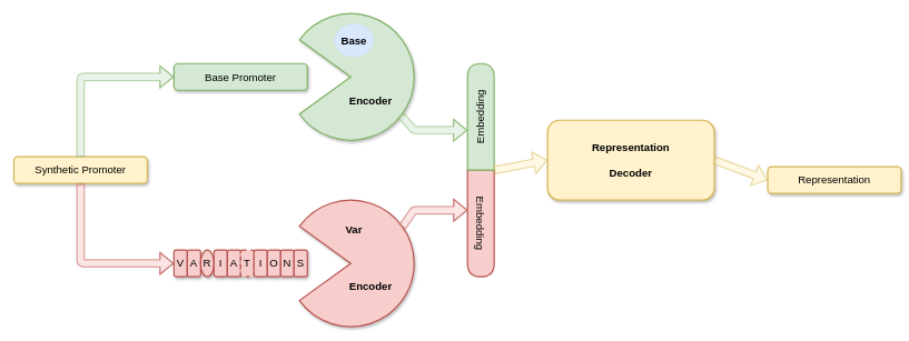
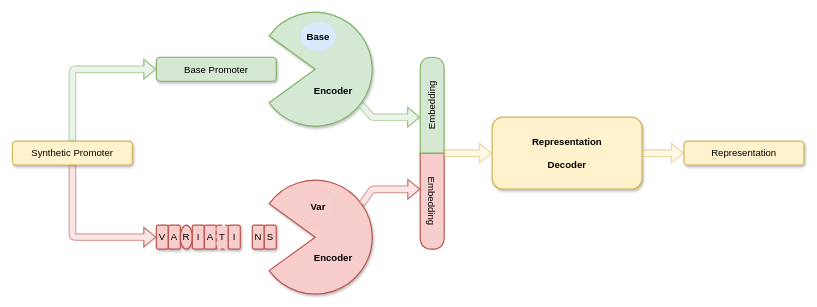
  <mxCell id="0" />
  <mxCell id="1" parent="0" />
  <mxCell id="2" value="&lt;font style=&quot;font-size: 16px;&quot;&gt;Synthetic Promoter&lt;/font&gt;" style="rounded=1;whiteSpace=wrap;html=1;fillColor=#fff2cc;strokeColor=#d6b656;shadow=1;glass=0;strokeWidth=2;" parent="1" vertex="1"><mxGeometry x="20" y="235" width="200" height="40" as="geometry" /></mxCell>
  <mxCell id="3" value="" style="shape=flexArrow;endArrow=classic;html=1;rounded=1;fontSize=16;exitX=0.5;exitY=0;exitDx=0;exitDy=0;fillColor=#d5e8d4;strokeColor=#82b366;shadow=0;opacity=50;strokeWidth=2;entryX=0;entryY=0.5;entryDx=0;entryDy=0;" parent="1" source="2" target="5" edge="1"><mxGeometry width="50" height="50" relative="1" as="geometry"><mxPoint x="380" y="235" as="sourcePoint" /><mxPoint x="260" y="75" as="targetPoint" /><Array as="points"><mxPoint x="120" y="115" /></Array></mxGeometry></mxCell>
  <mxCell id="4" value="" style="shape=flexArrow;endArrow=classic;html=1;rounded=1;shadow=0;fontSize=16;exitX=0.5;exitY=1;exitDx=0;exitDy=0;fillColor=#f8cecc;strokeColor=#b85450;opacity=50;strokeWidth=2;entryX=0;entryY=0.5;entryDx=0;entryDy=0;" parent="1" source="2" target="6" edge="1"><mxGeometry width="50" height="50" relative="1" as="geometry"><mxPoint x="350" y="395" as="sourcePoint" /><mxPoint x="260" y="435" as="targetPoint" /><Array as="points"><mxPoint x="120" y="395" /></Array></mxGeometry></mxCell>
  <mxCell id="5" value="&lt;font style=&quot;font-size: 16px;&quot;&gt;Base Promoter&lt;/font&gt;" style="rounded=1;whiteSpace=wrap;html=1;fillColor=#d5e8d4;strokeColor=#82b366;shadow=1;glass=0;strokeWidth=2;" parent="1" vertex="1"><mxGeometry x="260" y="95" width="200" height="40" as="geometry" /></mxCell>
  <mxCell id="6" value="&lt;font style=&quot;font-size: 16px;&quot;&gt;V&lt;/font&gt;" style="rounded=1;whiteSpace=wrap;html=1;fillColor=#f8cecc;strokeColor=#b85450;shadow=1;glass=0;fontSize=16;sketch=0;strokeWidth=2;" parent="1" vertex="1"><mxGeometry x="260" y="375" width="20" height="40" as="geometry" /></mxCell>
  <mxCell id="7" value="A" style="rounded=1;whiteSpace=wrap;html=1;fillColor=#f8cecc;strokeColor=#b85450;shadow=1;glass=0;fontSize=16;sketch=0;strokeWidth=2;" parent="1" vertex="1"><mxGeometry x="280" y="375" width="20" height="40" as="geometry" /></mxCell>
  <mxCell id="8" value="R" style="ellipse;fillColor=#f8cecc;strokeColor=#b85450;shadow=1;glass=0;fontSize=16;whiteSpace=wrap;html=1;labelBackgroundColor=none;labelBorderColor=none;sketch=0;strokeWidth=2;" parent="1" vertex="1"><mxGeometry x="300" y="375" width="20" height="40" as="geometry" /></mxCell>
  <mxCell id="9" value="I" style="rounded=1;fillColor=#f8cecc;strokeColor=#b85450;shadow=1;glass=0;fontSize=16;whiteSpace=wrap;html=1;labelBackgroundColor=none;labelBorderColor=none;sketch=0;strokeWidth=2;" parent="1" vertex="1"><mxGeometry x="320" y="375" width="20" height="40" as="geometry" /></mxCell>
  <mxCell id="10" value="A" style="rounded=1;fillColor=#f8cecc;strokeColor=#b85450;shadow=1;glass=0;fontSize=16;whiteSpace=wrap;html=1;labelBackgroundColor=none;labelBorderColor=none;sketch=0;strokeWidth=2;" parent="1" vertex="1"><mxGeometry x="340" y="375" width="20" height="40" as="geometry" /></mxCell>
  <mxCell id="11" value="T" style="rounded=1;fillColor=#f8cecc;strokeColor=#b85450;shadow=1;glass=0;fontSize=16;whiteSpace=wrap;html=1;labelBackgroundColor=none;labelBorderColor=none;sketch=0;strokeWidth=2;dashed=1;" parent="1" vertex="1"><mxGeometry x="360" y="375" width="20" height="40" as="geometry" /></mxCell>
  <mxCell id="12" value="I" style="rounded=1;fillColor=#f8cecc;strokeColor=#b85450;shadow=1;glass=0;fontSize=16;whiteSpace=wrap;html=1;labelBackgroundColor=none;labelBorderColor=none;sketch=0;strokeWidth=2;" parent="1" vertex="1"><mxGeometry x="380" y="375" width="20" height="40" as="geometry" /></mxCell>
- <mxCell id="13" value="O" style="rounded=1;fillColor=#f8cecc;strokeColor=#b85450;shadow=1;glass=0;fontSize=16;whiteSpace=wrap;html=1;labelBackgroundColor=none;labelBorderColor=none;sketch=0;strokeWidth=2;" parent="1" vertex="1"><mxGeometry x="400" y="375" width="20" height="40" as="geometry" /></mxCell>
  <mxCell id="14" value="N" style="rounded=1;whiteSpace=wrap;html=1;fillColor=#f8cecc;strokeColor=#b85450;shadow=1;glass=0;fontSize=16;sketch=0;strokeWidth=2;" parent="1" vertex="1"><mxGeometry x="420" y="375" width="20" height="40" as="geometry" /></mxCell>
  <mxCell id="15" value="S" style="rounded=1;whiteSpace=wrap;html=1;fillColor=#f8cecc;strokeColor=#b85450;shadow=1;glass=0;fontSize=16;sketch=0;strokeWidth=2;" parent="1" vertex="1"><mxGeometry x="440" y="375" width="20" height="40" as="geometry" /></mxCell>
  <mxCell id="16" value="" style="verticalLabelPosition=bottom;verticalAlign=top;html=1;shape=mxgraph.basic.pie;startAngle=0.10;endAngle=0.90;shadow=1;glass=1;labelBackgroundColor=none;labelBorderColor=none;sketch=0;fontSize=16;rotation=-90;fillColor=#d5e8d4;strokeColor=#82b366;strokeWidth=2;" parent="1" vertex="1"><mxGeometry x="430" y="20" width="190" height="190" as="geometry" /></mxCell>
  <mxCell id="17" value="&lt;b&gt;Encoder&lt;/b&gt;" style="text;html=1;strokeColor=none;fillColor=none;align=center;verticalAlign=middle;whiteSpace=wrap;rounded=0;shadow=1;glass=1;labelBackgroundColor=none;labelBorderColor=none;sketch=0;fontSize=16;" parent="1" vertex="1"><mxGeometry x="525" y="135" width="60" height="30" as="geometry" /></mxCell>
  <mxCell id="18" value="&lt;font face=&quot;Helvetica&quot;&gt;&lt;b&gt;Base&lt;/b&gt;&lt;/font&gt;" style="ellipse;whiteSpace=wrap;html=1;aspect=fixed;shadow=0;glass=1;labelBackgroundColor=none;labelBorderColor=none;sketch=0;fontFamily=Comic Sans MS;fontSize=16;fillColor=#dae8fc;strokeColor=#6c8ebf;strokeWidth=0;" parent="1" vertex="1"><mxGeometry x="500" y="35" width="60" height="50" as="geometry" /></mxCell>
  <mxCell id="19" value="" style="verticalLabelPosition=bottom;verticalAlign=top;html=1;shape=mxgraph.basic.pie;startAngle=0.10;endAngle=0.90;shadow=1;glass=1;labelBackgroundColor=none;labelBorderColor=none;sketch=0;fontSize=16;rotation=-90;fillColor=#f8cecc;strokeColor=#b85450;strokeWidth=2;" parent="1" vertex="1"><mxGeometry x="430" y="300" width="190" height="190" as="geometry" /></mxCell>
  <mxCell id="20" value="&lt;b&gt;Encoder&lt;/b&gt;" style="text;html=1;strokeColor=none;fillColor=none;align=center;verticalAlign=middle;whiteSpace=wrap;rounded=0;shadow=1;glass=1;labelBackgroundColor=none;labelBorderColor=none;sketch=0;fontSize=16;" parent="1" vertex="1"><mxGeometry x="525" y="415" width="60" height="30" as="geometry" /></mxCell>
  <mxCell id="21" value="&lt;font face=&quot;Helvetica&quot;&gt;&lt;b&gt;Var&lt;/b&gt;&lt;/font&gt;" style="ellipse;whiteSpace=wrap;html=1;aspect=fixed;shadow=0;glass=1;labelBackgroundColor=none;labelBorderColor=none;sketch=0;fontFamily=Comic Sans MS;fontSize=16;fillColor=#f8cecc;strokeColor=#6c8ebf;strokeWidth=0;" parent="1" vertex="1"><mxGeometry x="500" y="315" width="60" height="60" as="geometry" /></mxCell>
  <mxCell id="22" value="Embedding" style="shape=delay;whiteSpace=wrap;html=1;shadow=0;glass=1;labelBackgroundColor=none;labelBorderColor=none;sketch=0;fontFamily=Helvetica;fontSize=16;fillColor=#f8cecc;rotation=90;strokeWidth=2;strokeColor=#b85450;" parent="1" vertex="1"><mxGeometry x="640" y="315" width="160" height="40" as="geometry" /></mxCell>
  <mxCell id="23" value="Embedding" style="shape=delay;whiteSpace=wrap;html=1;shadow=0;glass=1;labelBackgroundColor=none;labelBorderColor=none;sketch=0;fontFamily=Helvetica;fontSize=16;fillColor=#d5e8d4;rotation=-90;strokeWidth=2;strokeColor=#82b366;" parent="1" vertex="1"><mxGeometry x="640" y="155" width="160" height="40" as="geometry" /></mxCell>
  <mxCell id="24" value="" style="shape=flexArrow;endArrow=classic;html=1;rounded=1;shadow=0;fontFamily=Helvetica;fontSize=16;strokeWidth=2;fillColor=#d5e8d4;strokeColor=#82b366;opacity=50;exitX=0.197;exitY=0.896;exitDx=0;exitDy=0;exitPerimeter=0;" parent="1" source="16" edge="1"><mxGeometry width="50" height="50" relative="1" as="geometry"><mxPoint x="580" y="225" as="sourcePoint" /><mxPoint x="700" y="195" as="targetPoint" /><Array as="points"><mxPoint x="620" y="195" /></Array></mxGeometry></mxCell>
  <mxCell id="25" value="" style="shape=flexArrow;endArrow=classic;html=1;rounded=1;shadow=0;fontFamily=Helvetica;fontSize=16;strokeWidth=2;opacity=50;entryX=0.376;entryY=0.992;entryDx=0;entryDy=0;entryPerimeter=0;exitX=0.786;exitY=0.906;exitDx=0;exitDy=0;exitPerimeter=0;fillColor=#f8cecc;strokeColor=#b85450;" parent="1" source="19" target="22" edge="1"><mxGeometry width="50" height="50" relative="1" as="geometry"><mxPoint x="570" y="325" as="sourcePoint" /><mxPoint x="390" y="225" as="targetPoint" /><Array as="points"><mxPoint x="620" y="315" /></Array></mxGeometry></mxCell>
- <mxCell id="26" value="&lt;b&gt;Representation&lt;br&gt;&lt;br&gt;Decoder&lt;/b&gt;" style="rounded=1;whiteSpace=wrap;html=1;shadow=1;glass=0;labelBackgroundColor=none;labelBorderColor=none;sketch=0;fontFamily=Helvetica;fontSize=16;strokeWidth=2;fillColor=#fff2cc;strokeColor=#d6b656;" parent="1" vertex="1"><mxGeometry x="820" y="180" width="250" height="120" as="geometry" /></mxCell>
+ <mxCell id="26" value="&lt;b&gt;Representation&lt;br&gt;&lt;br&gt;Decoder&lt;/b&gt;" style="rounded=1;whiteSpace=wrap;html=1;shadow=1;glass=0;labelBackgroundColor=none;labelBorderColor=none;sketch=0;fontFamily=Helvetica;fontSize=16;strokeWidth=2;fillColor=#fff2cc;strokeColor=#d6b656;" parent="1" vertex="1"><mxGeometry x="820" y="195" width="250" height="120" as="geometry" /></mxCell>
  <mxCell id="27" value="" style="shape=flexArrow;endArrow=classic;html=1;rounded=1;shadow=0;fontFamily=Helvetica;fontSize=16;strokeWidth=2;opacity=50;entryX=0;entryY=0.5;entryDx=0;entryDy=0;exitX=0;exitY=1;exitDx=0;exitDy=0;fillColor=#fff2cc;strokeColor=#d6b656;" parent="1" source="23" target="26" edge="1"><mxGeometry width="50" height="50" relative="1" as="geometry"><mxPoint x="720" y="285" as="sourcePoint" /><mxPoint x="770" y="235" as="targetPoint" /></mxGeometry></mxCell>
- <mxCell id="28" value="Representation" style="rounded=1;whiteSpace=wrap;html=1;shadow=1;glass=0;labelBackgroundColor=none;labelBorderColor=none;sketch=0;fontFamily=Helvetica;fontSize=16;strokeWidth=2;fillColor=#fff2cc;strokeColor=#d6b656;" parent="1" vertex="1"><mxGeometry x="1150" y="250" width="200" height="40" as="geometry" /></mxCell>
+ <mxCell id="28" value="Representation" style="rounded=1;whiteSpace=wrap;html=1;shadow=1;glass=0;labelBackgroundColor=none;labelBorderColor=none;sketch=0;fontFamily=Helvetica;fontSize=16;strokeWidth=2;fillColor=#fff2cc;strokeColor=#d6b656;" parent="1" vertex="1"><mxGeometry x="1140" y="235" width="200" height="40" as="geometry" /></mxCell>
  <mxCell id="29" value="" style="shape=flexArrow;endArrow=classic;html=1;rounded=1;shadow=0;fontFamily=Helvetica;fontSize=16;strokeWidth=2;opacity=50;entryX=0;entryY=0.5;entryDx=0;entryDy=0;exitX=1;exitY=0.5;exitDx=0;exitDy=0;fillColor=#fff2cc;strokeColor=#d6b656;" parent="1" source="26" target="28" edge="1"><mxGeometry width="50" height="50" relative="1" as="geometry"><mxPoint x="1080" y="254.47" as="sourcePoint" /><mxPoint x="1160" y="254.47" as="targetPoint" /></mxGeometry></mxCell>
